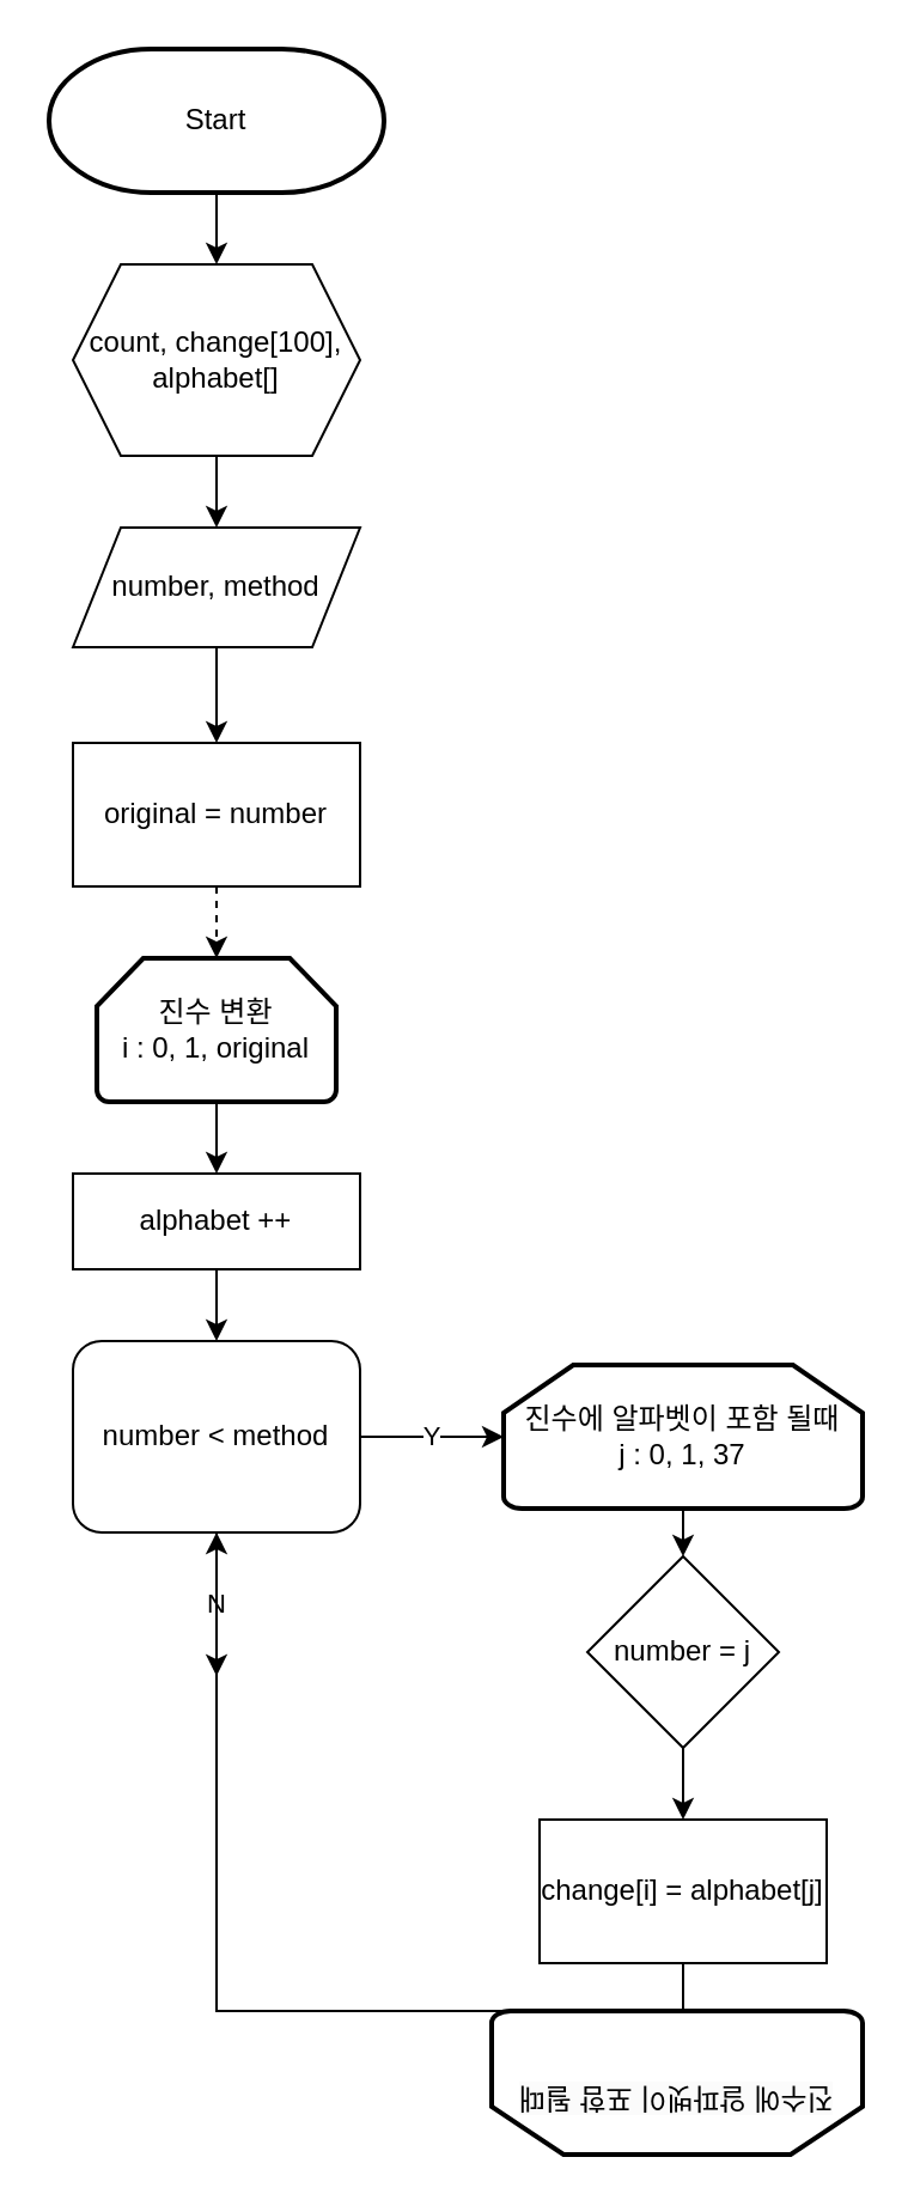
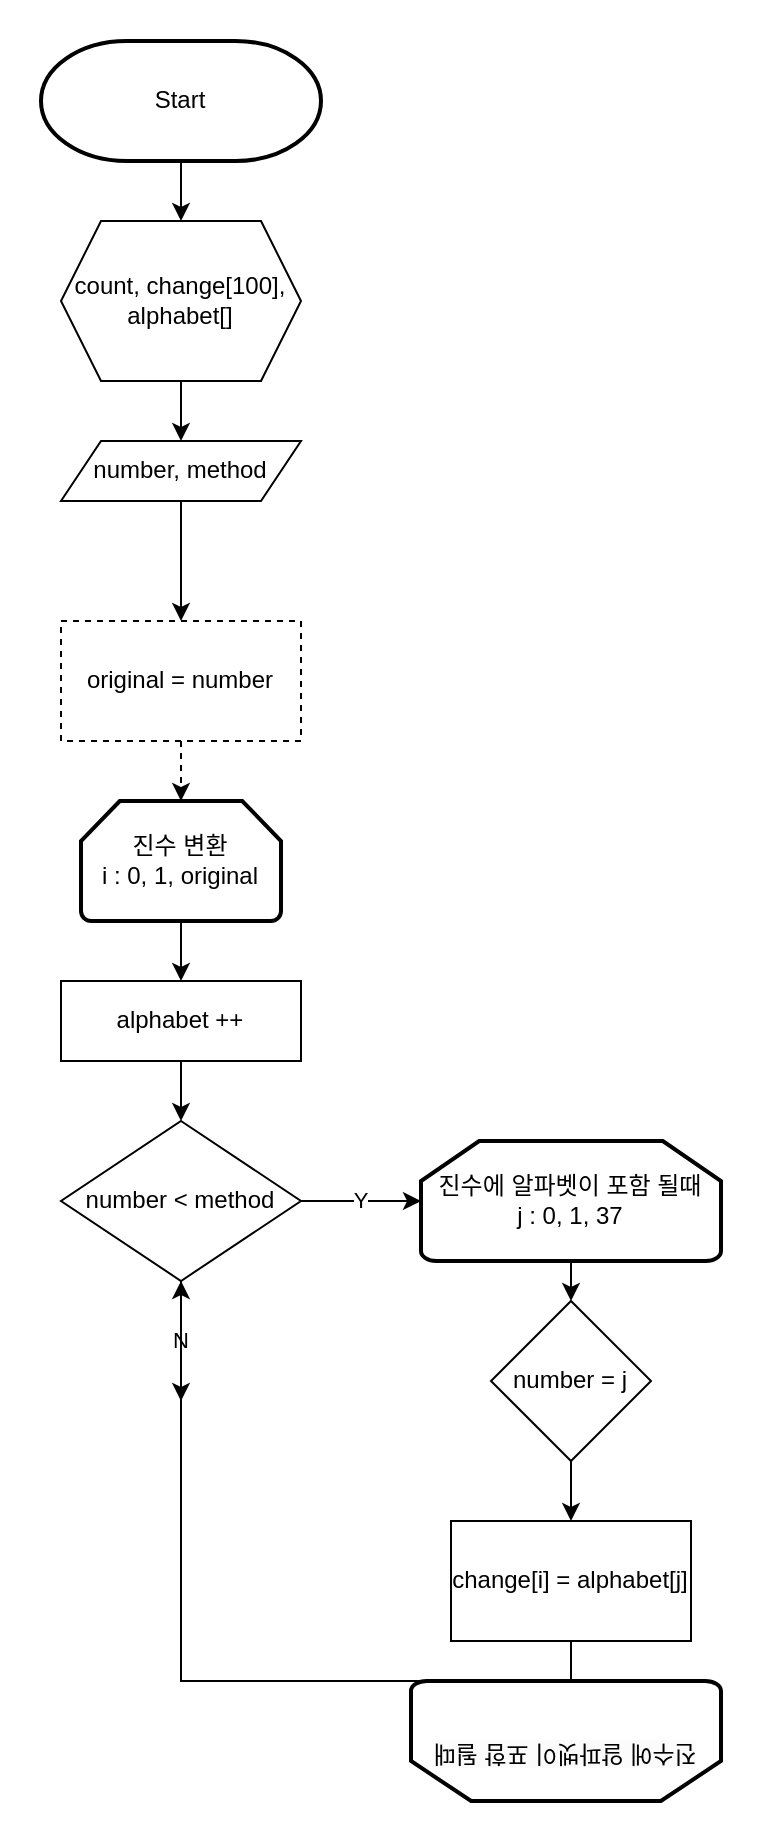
  <mxCell id="0" />
  <mxCell id="1" parent="0" />
- <mxCell id="2" value="number, method" style="shape=parallelogram;perimeter=parallelogramPerimeter;whiteSpace=wrap;html=1;fixedSize=1;" vertex="1" parent="1"><mxGeometry x="30" y="220" width="120" height="50" as="geometry" /></mxCell>
- <mxCell id="3" value="original = number" style="rounded=0;whiteSpace=wrap;html=1;" vertex="1" parent="1"><mxGeometry x="30" y="310" width="120" height="60" as="geometry" /></mxCell>
+ <mxCell id="2" value="number, method" style="shape=parallelogram;perimeter=parallelogramPerimeter;whiteSpace=wrap;html=1;fixedSize=1;" vertex="1" parent="1"><mxGeometry x="30" y="220" width="120" height="30" as="geometry" /></mxCell>
+ <mxCell id="3" value="original = number" style="rounded=0;whiteSpace=wrap;html=1;dashed=1;" vertex="1" parent="1"><mxGeometry x="30" y="310" width="120" height="60" as="geometry" /></mxCell>
  <mxCell id="4" style="edgeStyle=orthogonalEdgeStyle;rounded=0;orthogonalLoop=1;jettySize=auto;html=1;exitX=0.5;exitY=1;exitDx=0;exitDy=0;exitPerimeter=0;entryX=0.5;entryY=0;entryDx=0;entryDy=0;" edge="1" parent="1" source="5" target="13"><mxGeometry relative="1" as="geometry" /></mxCell>
  <mxCell id="5" value="진수 변환&lt;br&gt;i : 0, 1, original" style="strokeWidth=2;html=1;shape=mxgraph.flowchart.loop_limit;whiteSpace=wrap;" vertex="1" parent="1"><mxGeometry x="40" y="400" width="100" height="60" as="geometry" /></mxCell>
  <mxCell id="6" value="Start" style="strokeWidth=2;html=1;shape=mxgraph.flowchart.terminator;whiteSpace=wrap;" vertex="1" parent="1"><mxGeometry x="20" y="20" width="140" height="60" as="geometry" /></mxCell>
  <mxCell id="7" value="count, change[100],&lt;br&gt;alphabet[]" style="shape=hexagon;perimeter=hexagonPerimeter2;whiteSpace=wrap;html=1;fixedSize=1;" vertex="1" parent="1"><mxGeometry x="30" y="110" width="120" height="80" as="geometry" /></mxCell>
  <mxCell id="8" value="" style="endArrow=classic;html=1;rounded=0;exitX=0.5;exitY=1;exitDx=0;exitDy=0;exitPerimeter=0;entryX=0.5;entryY=0;entryDx=0;entryDy=0;" edge="1" parent="1" source="6" target="7"><mxGeometry width="50" height="50" relative="1" as="geometry"><mxPoint x="70" y="350" as="sourcePoint" /><mxPoint x="120" y="300" as="targetPoint" /></mxGeometry></mxCell>
  <mxCell id="9" value="" style="endArrow=classic;html=1;rounded=0;exitX=0.5;exitY=1;exitDx=0;exitDy=0;" edge="1" parent="1" source="7" target="2"><mxGeometry width="50" height="50" relative="1" as="geometry"><mxPoint x="70" y="350" as="sourcePoint" /><mxPoint x="120" y="300" as="targetPoint" /></mxGeometry></mxCell>
  <mxCell id="10" value="" style="endArrow=classic;html=1;rounded=0;exitX=0.5;exitY=1;exitDx=0;exitDy=0;entryX=0.5;entryY=0;entryDx=0;entryDy=0;" edge="1" parent="1" source="2" target="3"><mxGeometry width="50" height="50" relative="1" as="geometry"><mxPoint x="70" y="350" as="sourcePoint" /><mxPoint x="120" y="300" as="targetPoint" /></mxGeometry></mxCell>
  <mxCell id="11" value="" style="endArrow=classic;html=1;rounded=0;exitX=0.5;exitY=1;exitDx=0;exitDy=0;entryX=0.5;entryY=0;entryDx=0;entryDy=0;entryPerimeter=0;dashed=1;" edge="1" parent="1" source="3" target="5"><mxGeometry width="50" height="50" relative="1" as="geometry"><mxPoint x="70" y="450" as="sourcePoint" /><mxPoint x="120" y="400" as="targetPoint" /></mxGeometry></mxCell>
  <mxCell id="12" style="edgeStyle=orthogonalEdgeStyle;rounded=0;orthogonalLoop=1;jettySize=auto;html=1;exitX=0.5;exitY=1;exitDx=0;exitDy=0;entryX=0.5;entryY=0;entryDx=0;entryDy=0;" edge="1" parent="1" source="13" target="16"><mxGeometry relative="1" as="geometry" /></mxCell>
  <mxCell id="13" value="alphabet ++" style="rounded=0;whiteSpace=wrap;html=1;" vertex="1" parent="1"><mxGeometry x="30" y="490" width="120" height="40" as="geometry" /></mxCell>
  <mxCell id="14" value="N" style="edgeStyle=orthogonalEdgeStyle;rounded=0;orthogonalLoop=1;jettySize=auto;html=1;exitX=0.5;exitY=1;exitDx=0;exitDy=0;" edge="1" parent="1" source="16"><mxGeometry relative="1" as="geometry"><mxPoint x="90" y="700" as="targetPoint" /></mxGeometry></mxCell>
  <mxCell id="15" value="Y" style="edgeStyle=orthogonalEdgeStyle;rounded=0;orthogonalLoop=1;jettySize=auto;html=1;exitX=1;exitY=0.5;exitDx=0;exitDy=0;" edge="1" parent="1" source="16" target="18"><mxGeometry relative="1" as="geometry"><mxPoint x="210" y="600" as="targetPoint" /></mxGeometry></mxCell>
- <mxCell id="16" value="number &amp;lt; method" style="whiteSpace=wrap;html=1;rounded=1;" vertex="1" parent="1"><mxGeometry x="30" y="560" width="120" height="80" as="geometry" /></mxCell>
+ <mxCell id="16" value="number &amp;lt; method" style="rhombus;whiteSpace=wrap;html=1;" vertex="1" parent="1"><mxGeometry x="30" y="560" width="120" height="80" as="geometry" /></mxCell>
  <mxCell id="17" style="edgeStyle=orthogonalEdgeStyle;rounded=0;orthogonalLoop=1;jettySize=auto;html=1;exitX=0.5;exitY=1;exitDx=0;exitDy=0;exitPerimeter=0;entryX=0.5;entryY=0;entryDx=0;entryDy=0;" edge="1" parent="1" source="18" target="20"><mxGeometry relative="1" as="geometry" /></mxCell>
  <mxCell id="18" value="진수에 알파벳이 포함 될때&lt;br&gt;j : 0, 1, 37" style="strokeWidth=2;html=1;shape=mxgraph.flowchart.loop_limit;whiteSpace=wrap;" vertex="1" parent="1"><mxGeometry x="210" y="570" width="150" height="60" as="geometry" /></mxCell>
  <mxCell id="19" style="edgeStyle=orthogonalEdgeStyle;rounded=0;orthogonalLoop=1;jettySize=auto;html=1;exitX=0.5;exitY=1;exitDx=0;exitDy=0;entryX=0.5;entryY=0;entryDx=0;entryDy=0;" edge="1" parent="1" source="20" target="22"><mxGeometry relative="1" as="geometry" /></mxCell>
  <mxCell id="20" value="number = j" style="rhombus;whiteSpace=wrap;html=1;" vertex="1" parent="1"><mxGeometry x="245" y="650" width="80" height="80" as="geometry" /></mxCell>
  <mxCell id="21" style="edgeStyle=orthogonalEdgeStyle;rounded=0;orthogonalLoop=1;jettySize=auto;html=1;exitX=0.5;exitY=1;exitDx=0;exitDy=0;" edge="1" parent="1" source="22" target="16"><mxGeometry relative="1" as="geometry" /></mxCell>
  <mxCell id="22" value="change[i] = alphabet[j]" style="rounded=0;whiteSpace=wrap;html=1;" vertex="1" parent="1"><mxGeometry x="225" y="760" width="120" height="60" as="geometry" /></mxCell>
  <mxCell id="23" value="&#10;&lt;span style=&quot;color: rgb(0, 0, 0); font-family: Helvetica; font-size: 12px; font-style: normal; font-variant-ligatures: normal; font-variant-caps: normal; font-weight: 400; letter-spacing: normal; orphans: 2; text-align: center; text-indent: 0px; text-transform: none; widows: 2; word-spacing: 0px; -webkit-text-stroke-width: 0px; background-color: rgb(251, 251, 251); text-decoration-thickness: initial; text-decoration-style: initial; text-decoration-color: initial; float: none; display: inline !important;&quot;&gt;진수에 알파벳이 포함 될때&lt;/span&gt;&#10;&#10;" style="strokeWidth=2;html=1;shape=mxgraph.flowchart.loop_limit;whiteSpace=wrap;rotation=-180;" vertex="1" parent="1"><mxGeometry x="205" y="840" width="155" height="60" as="geometry" /></mxCell>
